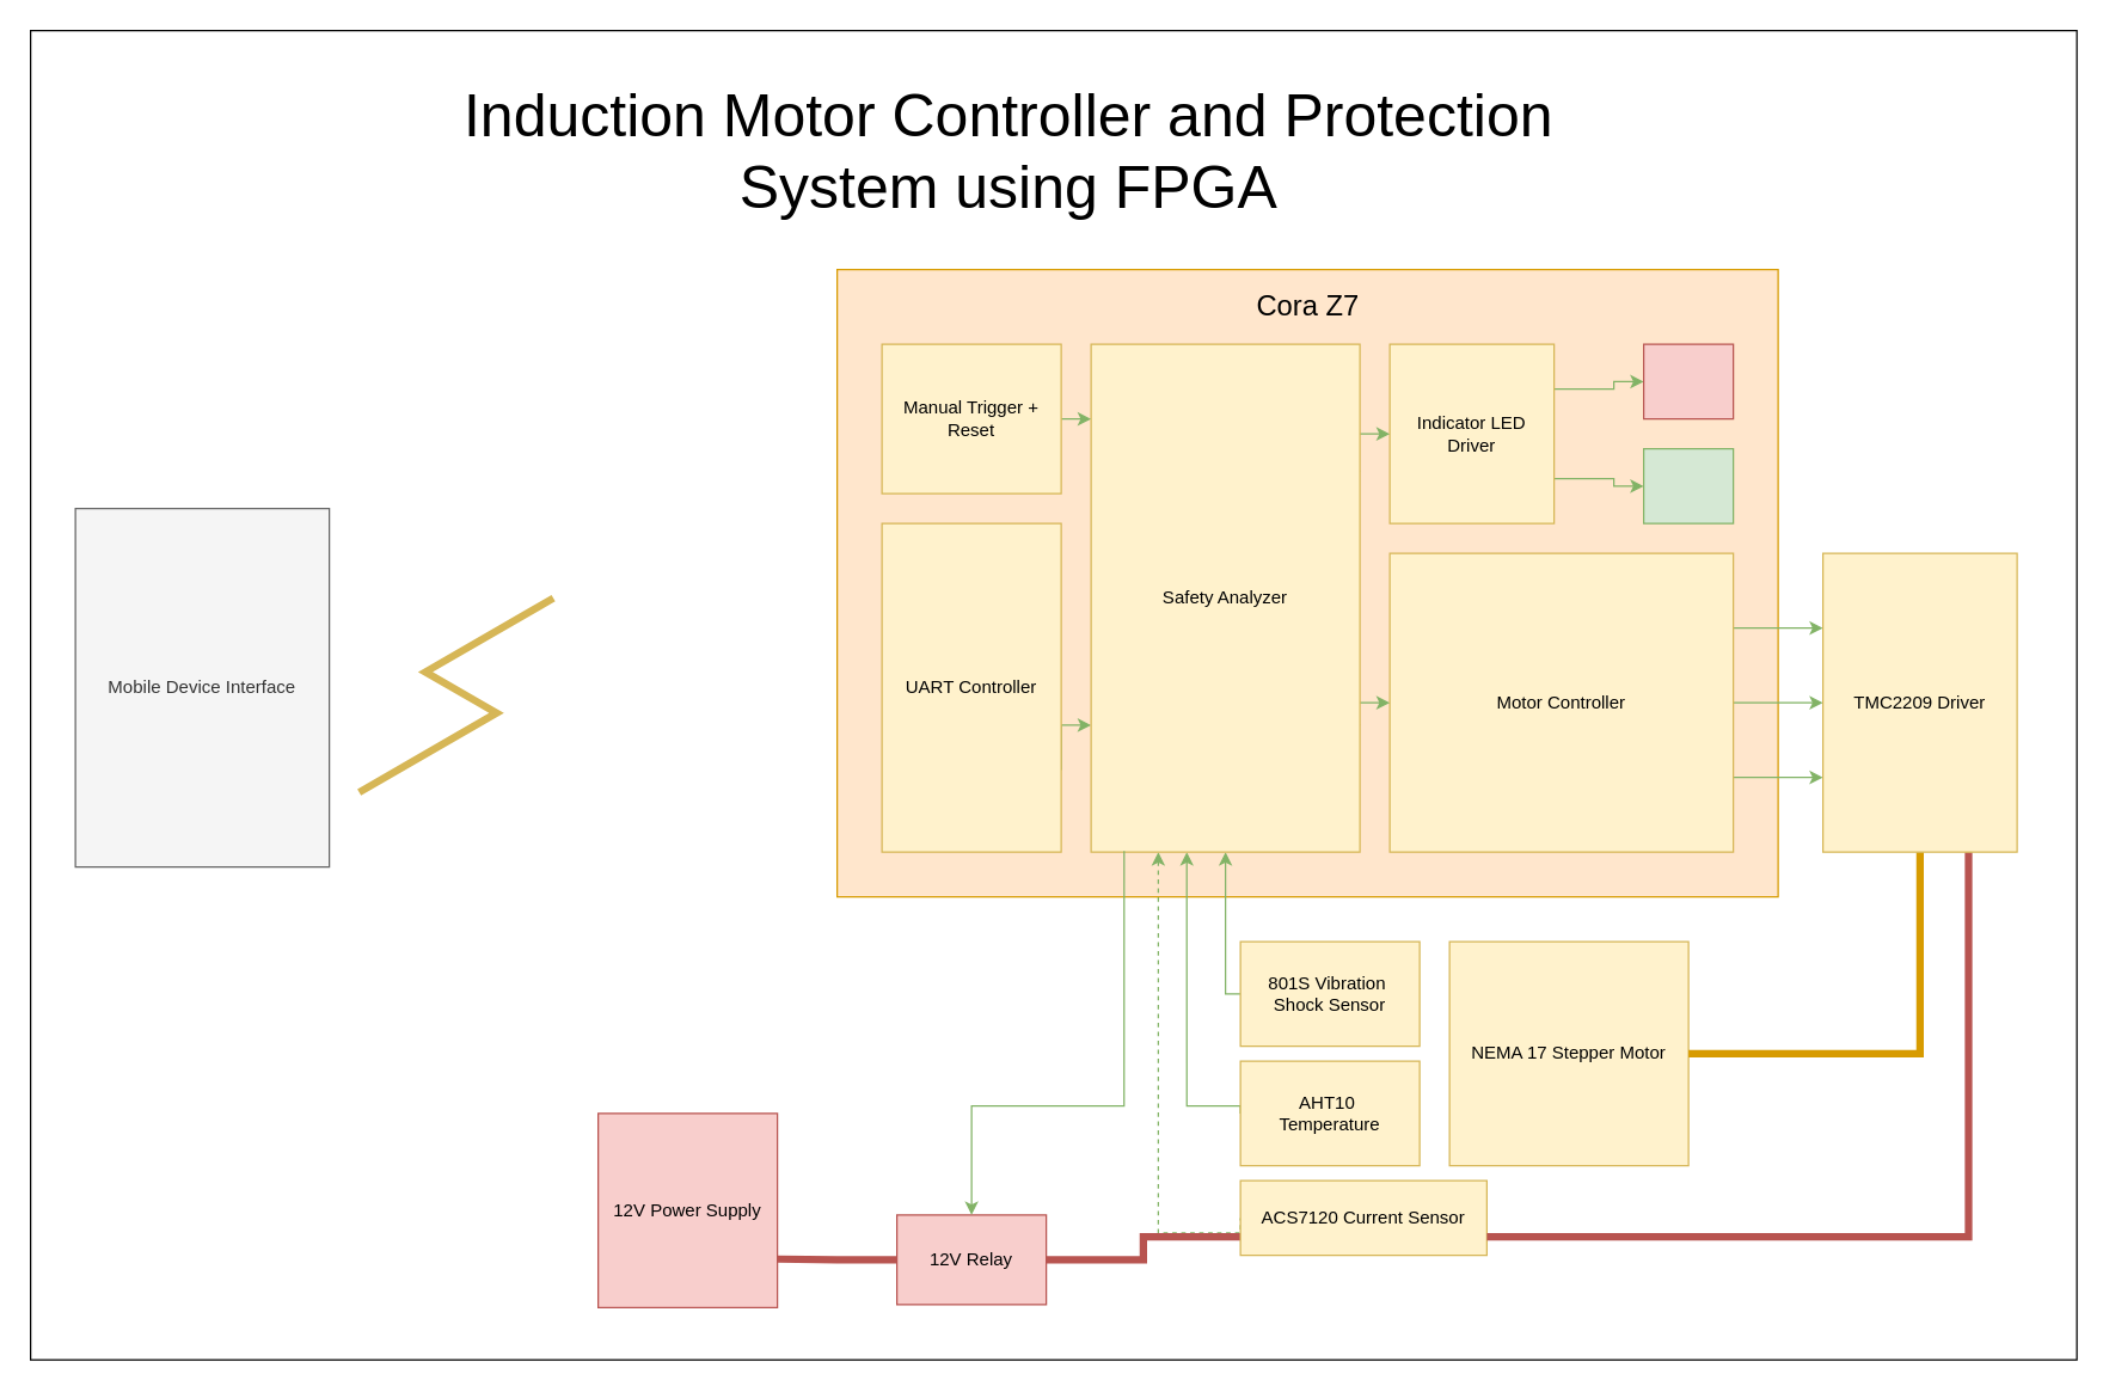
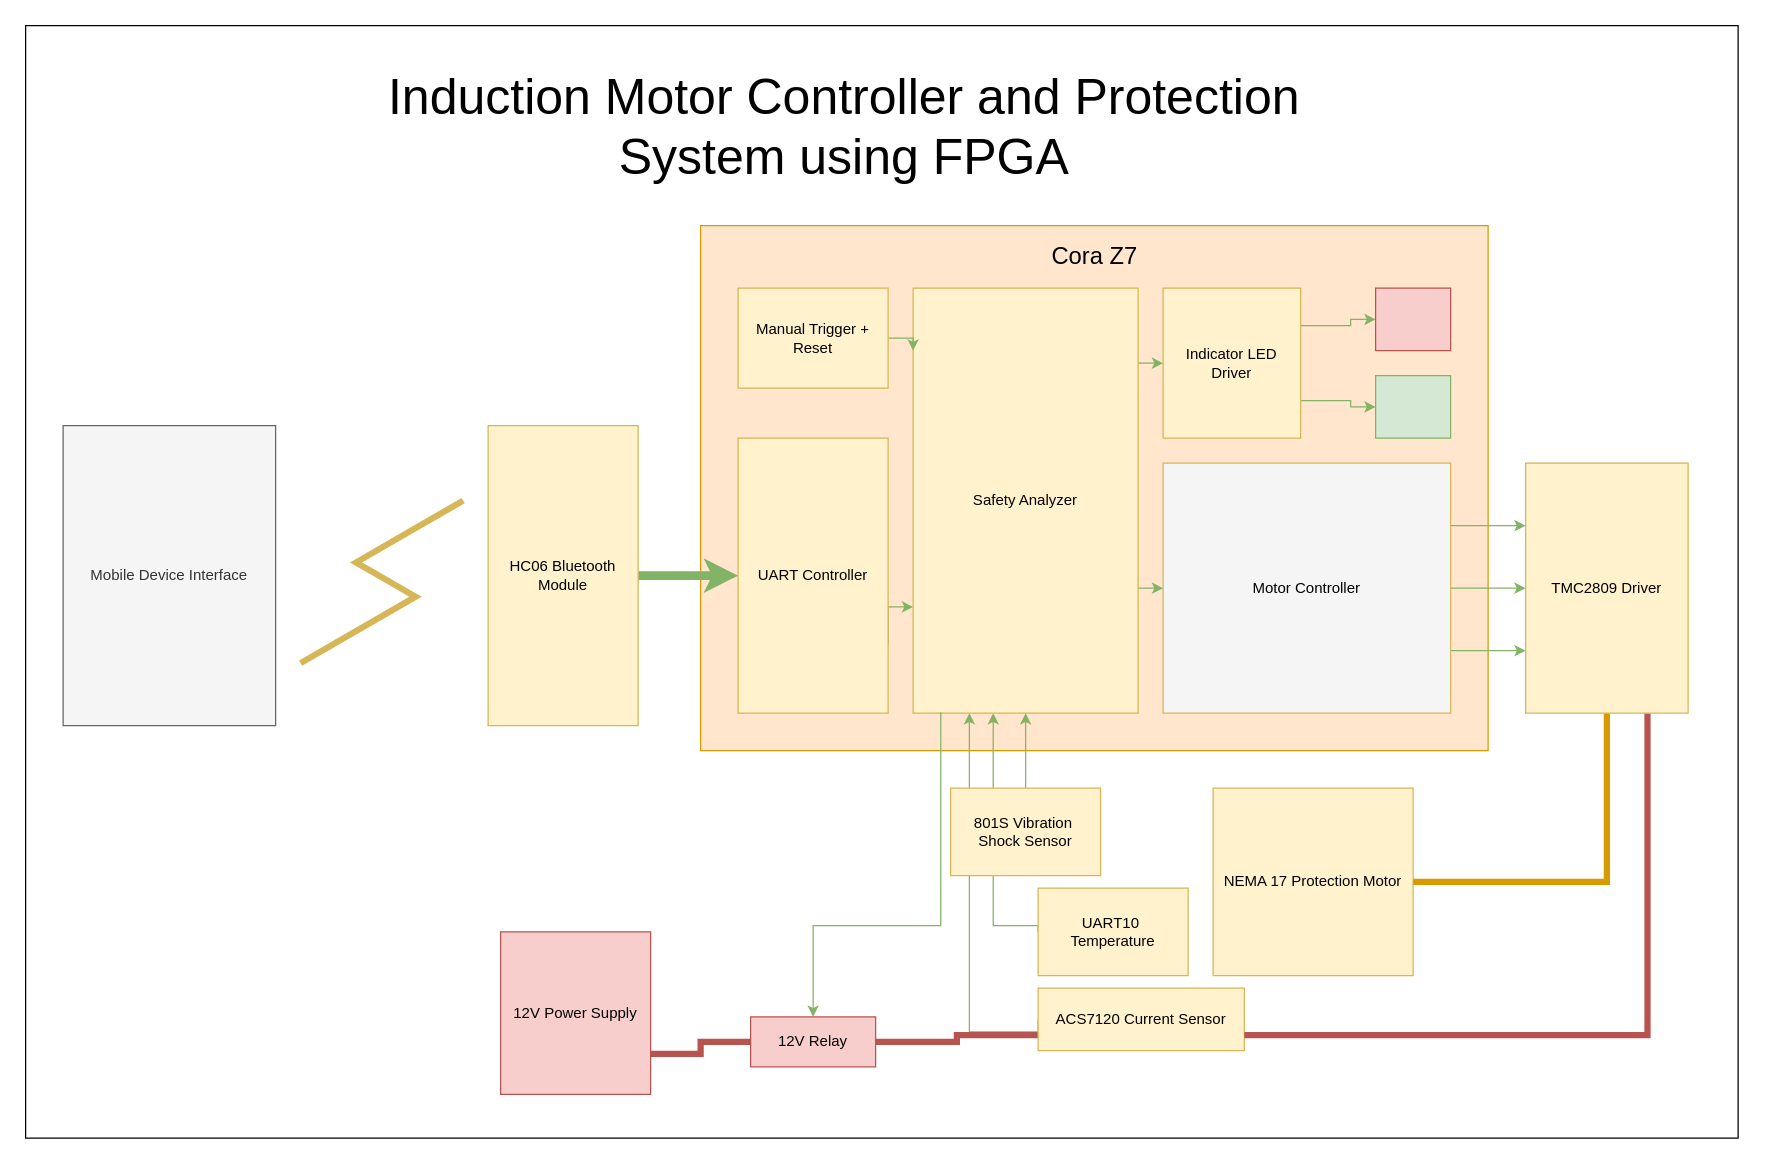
  <mxCell id="0" />
  <mxCell id="1" parent="0" />
  <mxCell id="2" value="" style="rounded=0;whiteSpace=wrap;html=1;" vertex="1" parent="1"><mxGeometry x="20" y="20" width="1370" height="890" as="geometry" /></mxCell>
  <mxCell id="3" value="" style="rounded=0;whiteSpace=wrap;html=1;fillColor=#ffe6cc;strokeColor=#d79b00;" parent="1" vertex="1"><mxGeometry x="560" y="180" width="630" height="420" as="geometry" /></mxCell>
  <mxCell id="4" style="edgeStyle=orthogonalEdgeStyle;rounded=0;orthogonalLoop=1;jettySize=auto;html=1;exitX=1;exitY=0.75;exitDx=0;exitDy=0;entryX=0;entryY=0.75;entryDx=0;entryDy=0;fillColor=#d5e8d4;strokeColor=#82b366;" parent="1" source="5" target="18" edge="1"><mxGeometry relative="1" as="geometry"><Array as="points"><mxPoint x="710" y="485" /></Array></mxGeometry></mxCell>
  <mxCell id="5" value="UART Controller" style="rounded=0;whiteSpace=wrap;html=1;fillColor=#fff2cc;strokeColor=#d6b656;" parent="1" vertex="1"><mxGeometry x="590" y="350" width="120" height="220" as="geometry" /></mxCell>
  <mxCell id="6" style="edgeStyle=orthogonalEdgeStyle;rounded=0;orthogonalLoop=1;jettySize=auto;html=1;exitX=1;exitY=0.25;exitDx=0;exitDy=0;entryX=0;entryY=0.25;entryDx=0;entryDy=0;fillColor=#d5e8d4;strokeColor=#82b366;" parent="1" source="9" target="28" edge="1"><mxGeometry relative="1" as="geometry" /></mxCell>
  <mxCell id="7" style="edgeStyle=orthogonalEdgeStyle;rounded=0;orthogonalLoop=1;jettySize=auto;html=1;exitX=1;exitY=0.75;exitDx=0;exitDy=0;entryX=0;entryY=0.75;entryDx=0;entryDy=0;fillColor=#d5e8d4;strokeColor=#82b366;" parent="1" source="9" target="28" edge="1"><mxGeometry relative="1" as="geometry" /></mxCell>
  <mxCell id="8" style="edgeStyle=orthogonalEdgeStyle;rounded=0;orthogonalLoop=1;jettySize=auto;html=1;exitX=1;exitY=0.5;exitDx=0;exitDy=0;entryX=0;entryY=0.5;entryDx=0;entryDy=0;fillColor=#d5e8d4;strokeColor=#82b366;" parent="1" source="9" target="28" edge="1"><mxGeometry relative="1" as="geometry" /></mxCell>
- <mxCell id="9" value="Motor Controller" style="rounded=0;whiteSpace=wrap;html=1;fillColor=#fff2cc;strokeColor=#d6b656;" parent="1" vertex="1"><mxGeometry x="930" y="370" width="230" height="200" as="geometry" /></mxCell>
+ <mxCell id="9" value="Motor Controller" style="rounded=0;whiteSpace=wrap;html=1;fillColor=#f5f5f5;strokeColor=#d6b656;" parent="1" vertex="1"><mxGeometry x="930" y="370" width="230" height="200" as="geometry" /></mxCell>
  <mxCell id="10" style="edgeStyle=orthogonalEdgeStyle;rounded=0;orthogonalLoop=1;jettySize=auto;html=1;exitX=1;exitY=0.25;exitDx=0;exitDy=0;entryX=0;entryY=0.5;entryDx=0;entryDy=0;fillColor=#d5e8d4;strokeColor=#82b366;" parent="1" source="12" target="29" edge="1"><mxGeometry relative="1" as="geometry"><Array as="points"><mxPoint x="1080" y="255" /></Array></mxGeometry></mxCell>
  <mxCell id="11" style="edgeStyle=orthogonalEdgeStyle;rounded=0;orthogonalLoop=1;jettySize=auto;html=1;exitX=1;exitY=0.75;exitDx=0;exitDy=0;entryX=0;entryY=0.5;entryDx=0;entryDy=0;fillColor=#d5e8d4;strokeColor=#82b366;" parent="1" source="12" target="30" edge="1"><mxGeometry relative="1" as="geometry"><Array as="points"><mxPoint x="1080" y="325" /></Array></mxGeometry></mxCell>
  <mxCell id="12" value="Indicator LED Driver" style="rounded=0;whiteSpace=wrap;html=1;fillColor=#fff2cc;strokeColor=#d6b656;" parent="1" vertex="1"><mxGeometry x="930" y="230" width="110" height="120" as="geometry" /></mxCell>
  <mxCell id="13" style="edgeStyle=orthogonalEdgeStyle;rounded=0;orthogonalLoop=1;jettySize=auto;html=1;exitX=1;exitY=0.75;exitDx=0;exitDy=0;entryX=0;entryY=0.5;entryDx=0;entryDy=0;fillColor=#d5e8d4;strokeColor=#82b366;" parent="1" source="18" target="9" edge="1"><mxGeometry relative="1" as="geometry"><Array as="points"><mxPoint x="900" y="470" /></Array></mxGeometry></mxCell>
  <mxCell id="14" style="edgeStyle=orthogonalEdgeStyle;rounded=0;orthogonalLoop=1;jettySize=auto;html=1;exitX=1;exitY=0.25;exitDx=0;exitDy=0;entryX=0;entryY=0.5;entryDx=0;entryDy=0;fillColor=#d5e8d4;strokeColor=#82b366;" parent="1" source="18" target="12" edge="1"><mxGeometry relative="1" as="geometry"><Array as="points"><mxPoint x="900" y="290" /></Array></mxGeometry></mxCell>
  <mxCell id="15" style="edgeStyle=orthogonalEdgeStyle;rounded=0;orthogonalLoop=1;jettySize=auto;html=1;exitX=0.5;exitY=1;exitDx=0;exitDy=0;entryX=0;entryY=0.5;entryDx=0;entryDy=0;fillColor=#d5e8d4;strokeColor=#82b366;startArrow=classic;startFill=1;endArrow=none;endFill=0;" parent="1" source="18" target="24" edge="1"><mxGeometry relative="1" as="geometry"><Array as="points"><mxPoint x="820" y="665" /></Array></mxGeometry></mxCell>
  <mxCell id="16" style="edgeStyle=orthogonalEdgeStyle;rounded=0;orthogonalLoop=1;jettySize=auto;html=1;exitX=0.356;exitY=1;exitDx=0;exitDy=0;entryX=0;entryY=0.5;entryDx=0;entryDy=0;fillColor=#d5e8d4;strokeColor=#82b366;startArrow=classic;startFill=1;endArrow=none;endFill=0;exitPerimeter=0;" parent="1" source="18" target="23" edge="1"><mxGeometry relative="1" as="geometry"><Array as="points"><mxPoint x="794" y="740" /></Array></mxGeometry></mxCell>
- <mxCell id="17" style="edgeStyle=orthogonalEdgeStyle;rounded=0;orthogonalLoop=1;jettySize=auto;html=1;exitX=0.25;exitY=1;exitDx=0;exitDy=0;entryX=0;entryY=0.5;entryDx=0;entryDy=0;fillColor=#d5e8d4;strokeColor=#82b366;startArrow=classic;startFill=1;endArrow=none;endFill=0;dashed=1;" parent="1" source="18" target="22" edge="1"><mxGeometry relative="1" as="geometry"><Array as="points"><mxPoint x="775" y="825" /></Array></mxGeometry></mxCell>
+ <mxCell id="17" style="edgeStyle=orthogonalEdgeStyle;rounded=0;orthogonalLoop=1;jettySize=auto;html=1;exitX=0.25;exitY=1;exitDx=0;exitDy=0;entryX=0;entryY=0.5;entryDx=0;entryDy=0;fillColor=#d5e8d4;strokeColor=#82b366;startArrow=classic;startFill=1;endArrow=none;endFill=0;" parent="1" source="18" target="22" edge="1"><mxGeometry relative="1" as="geometry"><Array as="points"><mxPoint x="775" y="825" /></Array></mxGeometry></mxCell>
  <mxCell id="18" value="Safety Analyzer" style="rounded=0;whiteSpace=wrap;html=1;fillColor=#fff2cc;strokeColor=#d6b656;" parent="1" vertex="1"><mxGeometry x="730" y="230" width="180" height="340" as="geometry" /></mxCell>
+ <mxCell id="19" style="edgeStyle=orthogonalEdgeStyle;rounded=0;orthogonalLoop=1;jettySize=auto;html=1;entryX=0;entryY=0.5;entryDx=0;entryDy=0;endSize=5;startSize=5;jumpSize=5;strokeWidth=7;fillColor=#d5e8d4;strokeColor=#82b366;" parent="1" source="20" target="5" edge="1"><mxGeometry relative="1" as="geometry" /></mxCell>
+ <mxCell id="20" value="HC06 Bluetooth Module" style="rounded=0;whiteSpace=wrap;html=1;fillColor=#fff2cc;strokeColor=#d6b656;" parent="1" vertex="1"><mxGeometry x="390" y="340" width="120" height="240" as="geometry" /></mxCell>
  <mxCell id="21" style="edgeStyle=orthogonalEdgeStyle;rounded=0;orthogonalLoop=1;jettySize=auto;html=1;exitX=0;exitY=0.75;exitDx=0;exitDy=0;entryX=1;entryY=0.5;entryDx=0;entryDy=0;endArrow=none;endFill=0;fillColor=#f8cecc;strokeColor=#b85450;strokeWidth=5;" edge="1" parent="1" source="22" target="36"><mxGeometry relative="1" as="geometry" /></mxCell>
  <mxCell id="22" value="ACS7120 Current Sensor" style="rounded=0;whiteSpace=wrap;html=1;fillColor=#fff2cc;strokeColor=#d6b656;" parent="1" vertex="1"><mxGeometry x="830" y="790" width="165" height="50" as="geometry" /></mxCell>
- <mxCell id="23" value="&lt;div&gt;AHT10&amp;nbsp;&lt;/div&gt;&lt;div&gt;Temperature&lt;/div&gt;" style="rounded=0;whiteSpace=wrap;html=1;fillColor=#fff2cc;strokeColor=#d6b656;" parent="1" vertex="1"><mxGeometry x="830" y="710" width="120" height="70" as="geometry" /></mxCell>
- <mxCell id="24" value="&lt;div&gt;801S Vibration&amp;nbsp;&lt;/div&gt;&lt;div&gt;Shock Sensor&lt;/div&gt;" style="rounded=0;whiteSpace=wrap;html=1;fillColor=#fff2cc;strokeColor=#d6b656;" parent="1" vertex="1"><mxGeometry x="830" y="630" width="120" height="70" as="geometry" /></mxCell>
- <mxCell id="25" value="NEMA 17 Stepper Motor" style="rounded=0;whiteSpace=wrap;html=1;fillColor=#fff2cc;strokeColor=#d6b656;" parent="1" vertex="1"><mxGeometry x="970" y="630" width="160" height="150" as="geometry" /></mxCell>
+ <mxCell id="23" value="&lt;div&gt;UART10&amp;nbsp;&lt;/div&gt;&lt;div&gt;Temperature&lt;/div&gt;" style="rounded=0;whiteSpace=wrap;html=1;fillColor=#fff2cc;strokeColor=#d6b656;" parent="1" vertex="1"><mxGeometry x="830" y="710" width="120" height="70" as="geometry" /></mxCell>
+ <mxCell id="24" value="&lt;div&gt;801S Vibration&amp;nbsp;&lt;/div&gt;&lt;div&gt;Shock Sensor&lt;/div&gt;" style="rounded=0;whiteSpace=wrap;html=1;fillColor=#fff2cc;strokeColor=#d6b656;" parent="1" vertex="1"><mxGeometry x="760" y="630" width="120" height="70" as="geometry" /></mxCell>
+ <mxCell id="25" value="NEMA 17 Protection Motor" style="rounded=0;whiteSpace=wrap;html=1;fillColor=#fff2cc;strokeColor=#d6b656;" parent="1" vertex="1"><mxGeometry x="970" y="630" width="160" height="150" as="geometry" /></mxCell>
  <mxCell id="26" style="edgeStyle=orthogonalEdgeStyle;rounded=0;orthogonalLoop=1;jettySize=auto;html=1;exitX=0.5;exitY=1;exitDx=0;exitDy=0;entryX=1;entryY=0.5;entryDx=0;entryDy=0;fillColor=#ffe6cc;strokeColor=#d79b00;strokeWidth=5;endArrow=none;endFill=0;" parent="1" source="28" target="25" edge="1"><mxGeometry relative="1" as="geometry" /></mxCell>
  <mxCell id="27" style="edgeStyle=orthogonalEdgeStyle;rounded=0;orthogonalLoop=1;jettySize=auto;html=1;exitX=0.75;exitY=1;exitDx=0;exitDy=0;entryX=1;entryY=0.75;entryDx=0;entryDy=0;endArrow=none;endFill=0;fillColor=#f8cecc;strokeColor=#b85450;strokeWidth=5;" edge="1" parent="1" source="28" target="22"><mxGeometry relative="1" as="geometry" /></mxCell>
- <mxCell id="28" value="TMC2209 Driver" style="rounded=0;whiteSpace=wrap;html=1;fillColor=#fff2cc;strokeColor=#d6b656;" parent="1" vertex="1"><mxGeometry x="1220" y="370" width="130" height="200" as="geometry" /></mxCell>
+ <mxCell id="28" value="TMC2809 Driver" style="rounded=0;whiteSpace=wrap;html=1;fillColor=#fff2cc;strokeColor=#d6b656;" parent="1" vertex="1"><mxGeometry x="1220" y="370" width="130" height="200" as="geometry" /></mxCell>
  <mxCell id="29" value="" style="rounded=0;whiteSpace=wrap;html=1;fillColor=#f8cecc;strokeColor=#b85450;" parent="1" vertex="1"><mxGeometry x="1100" y="230" width="60" height="50" as="geometry" /></mxCell>
  <mxCell id="30" value="" style="rounded=0;whiteSpace=wrap;html=1;fillColor=#d5e8d4;strokeColor=#82b366;" parent="1" vertex="1"><mxGeometry x="1100" y="300" width="60" height="50" as="geometry" /></mxCell>
  <mxCell id="31" value="Mobile Device Interface" style="rounded=0;whiteSpace=wrap;html=1;fillColor=#f5f5f5;fontColor=#333333;strokeColor=#666666;" parent="1" vertex="1"><mxGeometry x="50" y="340" width="170" height="240" as="geometry" /></mxCell>
  <mxCell id="32" value="" style="edgeStyle=isometricEdgeStyle;endArrow=none;html=1;rounded=0;fillColor=#fff2cc;strokeColor=#d6b656;strokeWidth=5;" parent="1" edge="1"><mxGeometry width="50" height="100" relative="1" as="geometry"><mxPoint x="240" y="530" as="sourcePoint" /><mxPoint x="370" y="400" as="targetPoint" /><Array as="points"><mxPoint x="320" y="470" /></Array></mxGeometry></mxCell>
  <mxCell id="33" value="Cora Z7" style="text;html=1;align=center;verticalAlign=middle;whiteSpace=wrap;rounded=0;fontSize=19;" parent="1" vertex="1"><mxGeometry x="827.5" y="190" width="95" height="30" as="geometry" /></mxCell>
  <mxCell id="34" value="12V Power Supply" style="rounded=0;whiteSpace=wrap;html=1;fillColor=#f8cecc;strokeColor=#b85450;" vertex="1" parent="1"><mxGeometry x="400" y="745" width="120" height="130" as="geometry" /></mxCell>
  <mxCell id="35" style="edgeStyle=orthogonalEdgeStyle;rounded=0;orthogonalLoop=1;jettySize=auto;html=1;exitX=0;exitY=0.5;exitDx=0;exitDy=0;entryX=1;entryY=0.75;entryDx=0;entryDy=0;endArrow=none;endFill=0;fillColor=#f8cecc;strokeColor=#b85450;strokeWidth=5;" edge="1" parent="1" source="36" target="34"><mxGeometry relative="1" as="geometry" /></mxCell>
- <mxCell id="36" value="12V Relay" style="rounded=0;whiteSpace=wrap;html=1;fillColor=#f8cecc;strokeColor=#b85450;" vertex="1" parent="1"><mxGeometry x="600" y="813" width="100" height="60" as="geometry" /></mxCell>
+ <mxCell id="36" value="12V Relay" style="rounded=0;whiteSpace=wrap;html=1;fillColor=#f8cecc;strokeColor=#b85450;" vertex="1" parent="1"><mxGeometry x="600" y="813" width="100" height="40" as="geometry" /></mxCell>
  <mxCell id="37" style="edgeStyle=orthogonalEdgeStyle;rounded=0;orthogonalLoop=1;jettySize=auto;html=1;exitX=0.5;exitY=0;exitDx=0;exitDy=0;entryX=0.123;entryY=0.998;entryDx=0;entryDy=0;entryPerimeter=0;endArrow=none;endFill=0;startArrow=classic;startFill=1;fillColor=#d5e8d4;strokeColor=#82b366;" edge="1" parent="1" source="36" target="18"><mxGeometry relative="1" as="geometry"><Array as="points"><mxPoint x="650" y="740" /><mxPoint x="752" y="740" /></Array></mxGeometry></mxCell>
  <mxCell id="38" value="Induction Motor Controller and Protection System using FPGA" style="text;html=1;align=center;verticalAlign=middle;whiteSpace=wrap;rounded=0;fontSize=40;" vertex="1" parent="1"><mxGeometry x="240" y="50" width="870" height="100" as="geometry" /></mxCell>
  <mxCell id="39" style="edgeStyle=orthogonalEdgeStyle;rounded=0;orthogonalLoop=1;jettySize=auto;html=1;exitX=1;exitY=0.5;exitDx=0;exitDy=0;fillColor=#d5e8d4;strokeColor=#82b366;" edge="1" parent="1" source="40"><mxGeometry relative="1" as="geometry"><mxPoint x="730" y="280" as="targetPoint" /></mxGeometry></mxCell>
- <mxCell id="40" value="Manual Trigger + Reset" style="rounded=0;whiteSpace=wrap;html=1;fillColor=#fff2cc;strokeColor=#d6b656;" vertex="1" parent="1"><mxGeometry x="590" y="230" width="120" height="100" as="geometry" /></mxCell>
+ <mxCell id="40" value="Manual Trigger + Reset" style="rounded=0;whiteSpace=wrap;html=1;fillColor=#fff2cc;strokeColor=#d6b656;" vertex="1" parent="1"><mxGeometry x="590" y="230" width="120" height="80" as="geometry" /></mxCell>
